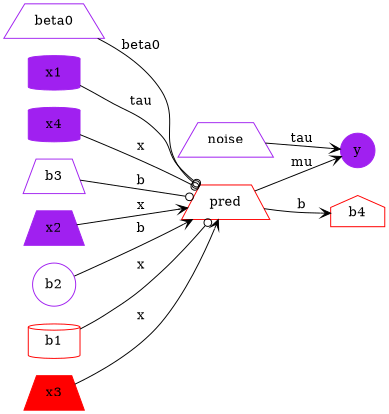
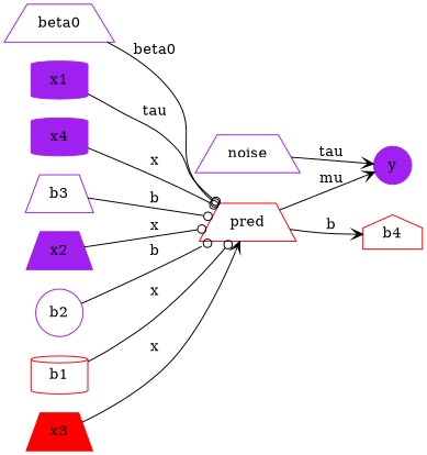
  digraph {
    rankdir=LR
    node [color=purple shape=trapezium]
    edge [arrowhead=odot]
    pred [color=red]
    y [shape=circle style=filled]
    b4 [color=red shape=house]
    beta0
    x1 [shape=cylinder style=filled]
    x4 [shape=cylinder style=filled]
    b3
    noise
    x2 [style=filled]
    b2 [shape=circle]
    b1 [color=red shape=cylinder]
    x3 [color=red style=filled]
    pred -> y [arrowhead=vee label=mu]
    pred -> b4 [arrowhead=vee label=b]
    beta0 -> pred [label=beta0]
    x1 -> pred [label=tau]
    x4 -> pred [label=x]
    b3 -> pred [label=b]
    noise -> y [arrowhead=vee label=tau]
-   x2 -> pred [arrowhead=vee label=x]
-   b2 -> pred [arrowhead=vee label=b]
+   x2 -> pred [label=x]
+   b2 -> pred [label=b]
    b1 -> pred [label=x]
    x3 -> pred [arrowhead=vee label=x]
  }
